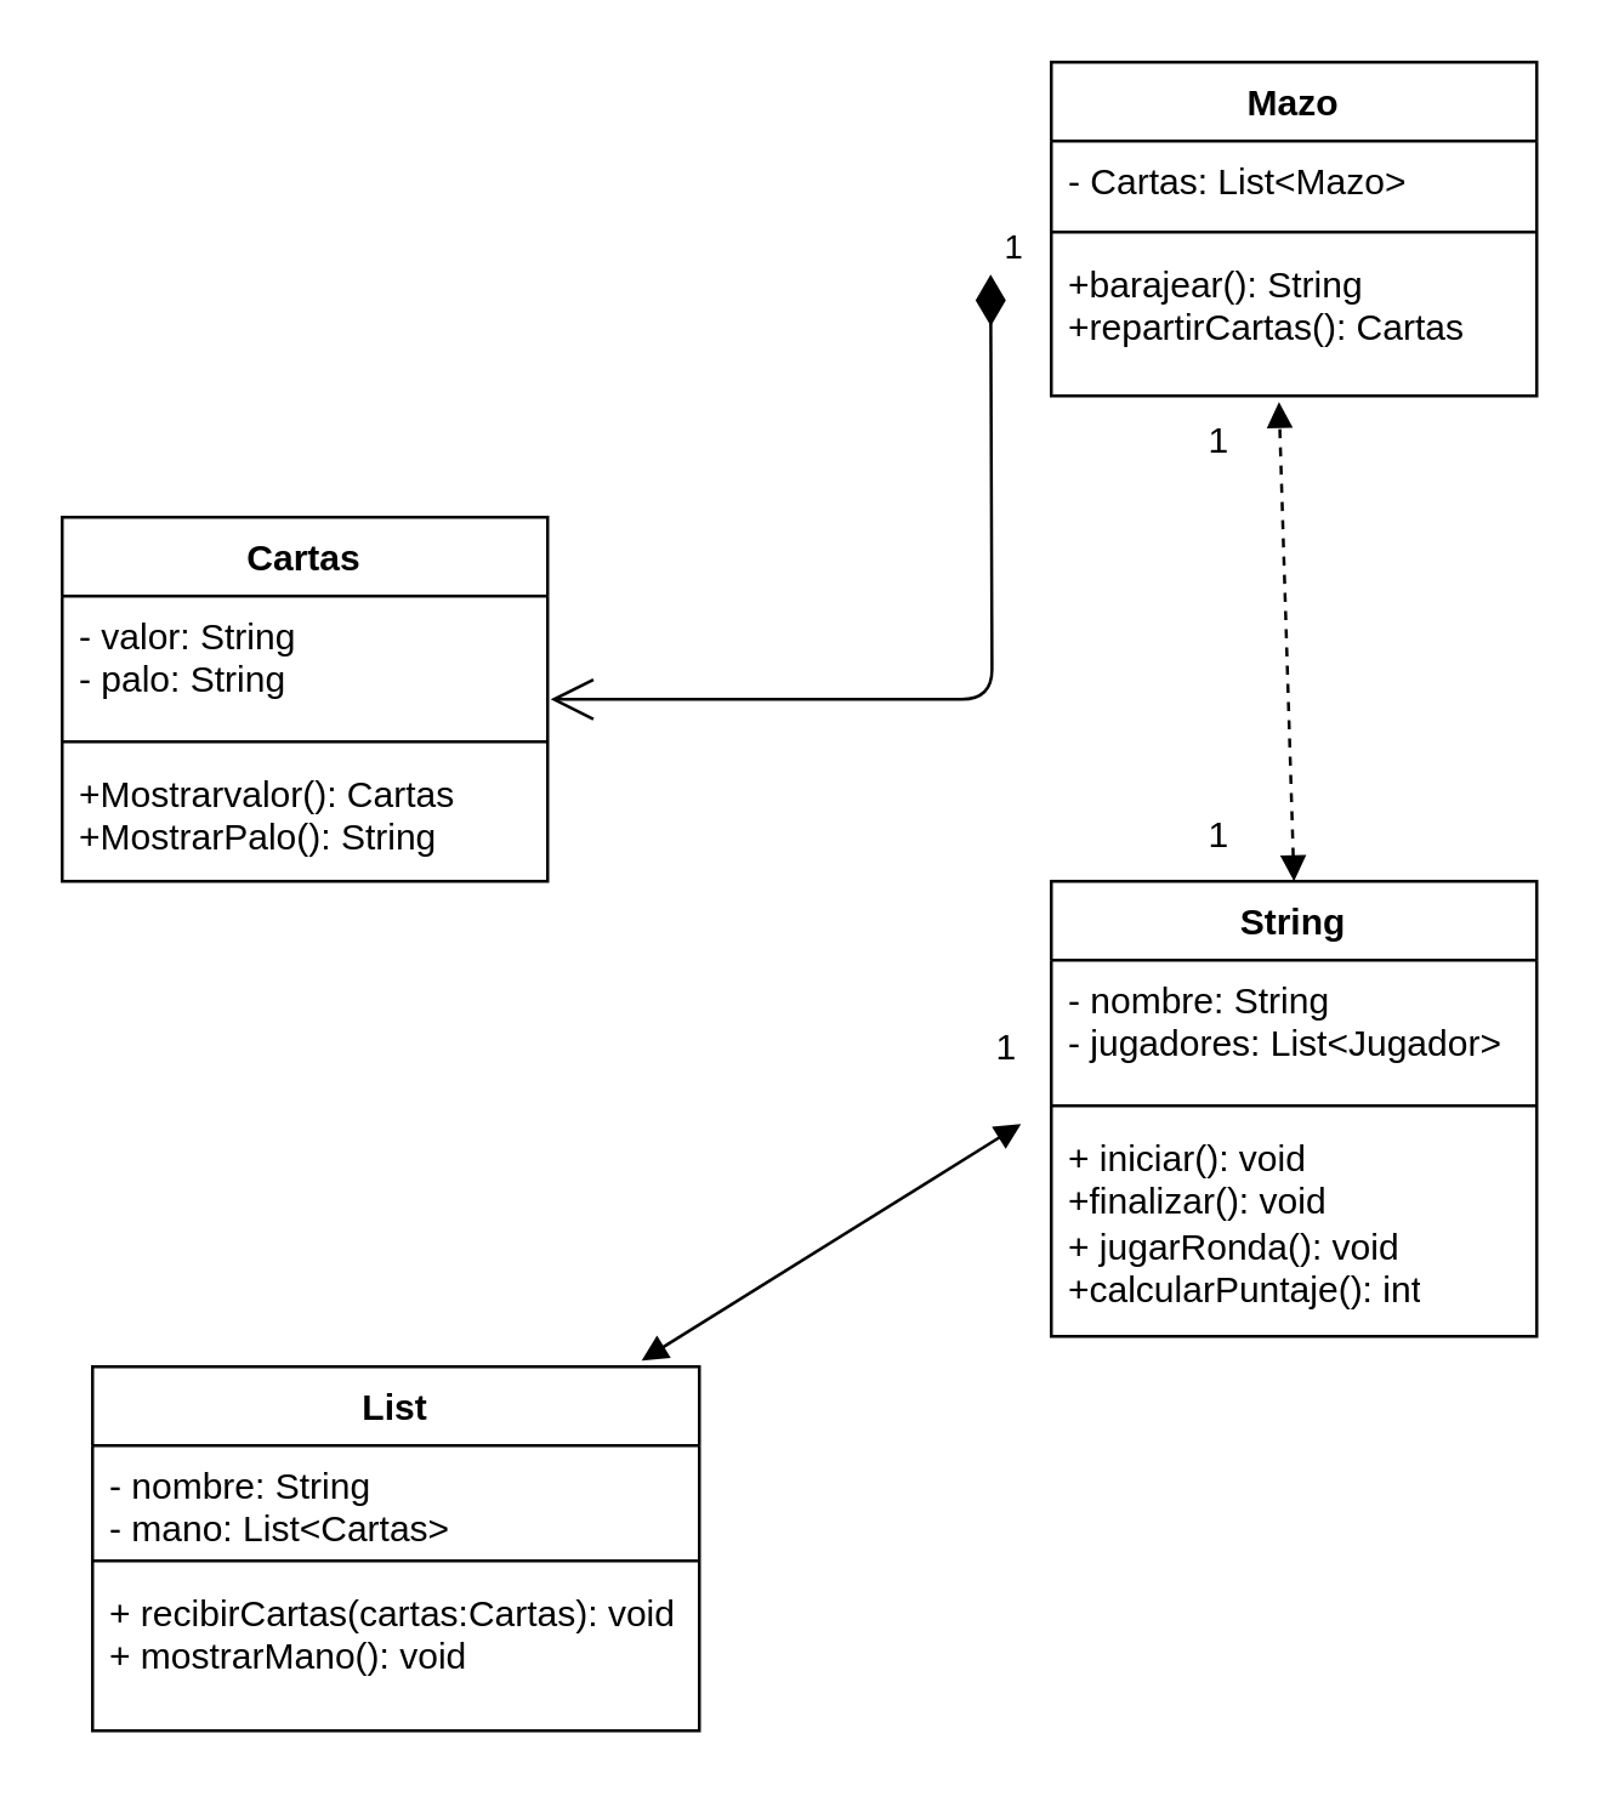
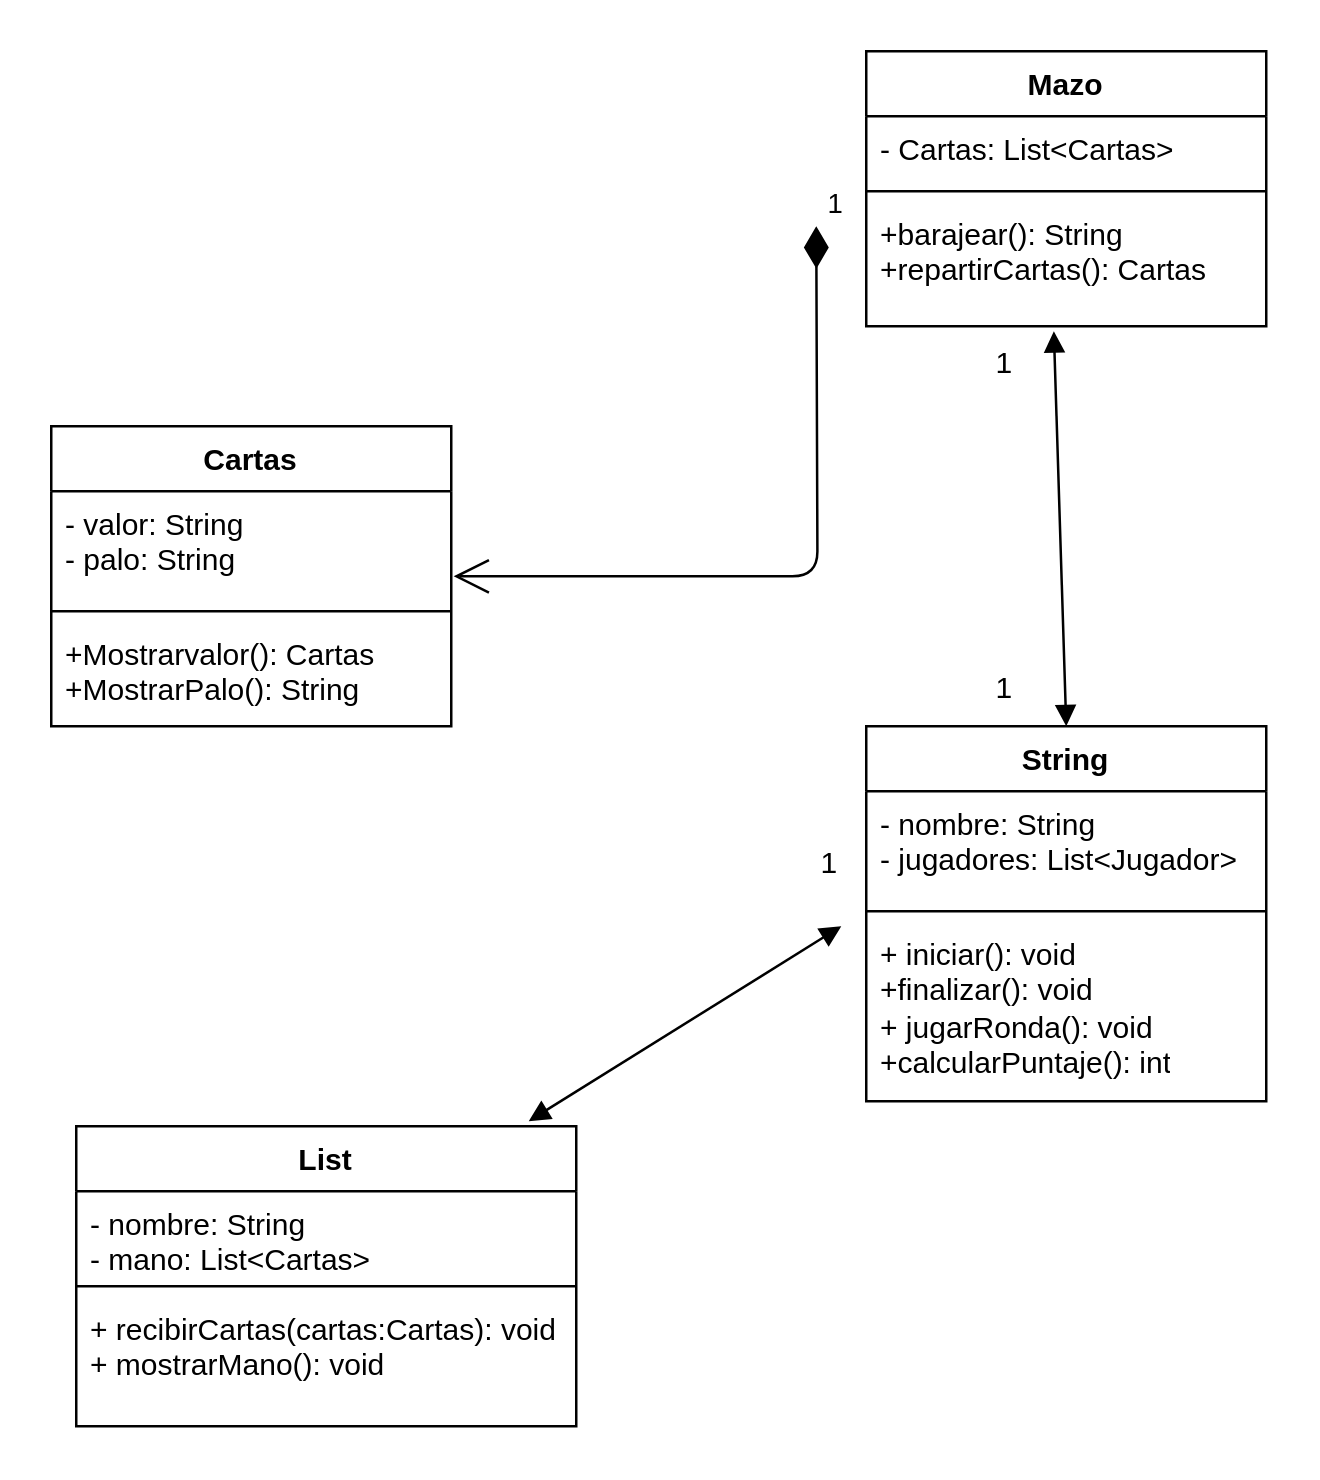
  <mxCell id="0" />
  <mxCell id="1" parent="0" />
  <mxCell id="2" value="Cartas" style="swimlane;fontStyle=1;align=center;verticalAlign=top;childLayout=stackLayout;horizontal=1;startSize=26;horizontalStack=0;resizeParent=1;resizeParentMax=0;resizeLast=0;collapsible=1;marginBottom=0;whiteSpace=wrap;html=1;" vertex="1" parent="1"><mxGeometry x="20" y="170" width="160" height="120" as="geometry" /></mxCell>
  <mxCell id="3" value="- valor: String&lt;div&gt;- palo: String&lt;/div&gt;" style="text;strokeColor=none;fillColor=none;align=left;verticalAlign=top;spacingLeft=4;spacingRight=4;overflow=hidden;rotatable=0;points=[[0,0.5],[1,0.5]];portConstraint=eastwest;whiteSpace=wrap;html=1;" vertex="1" parent="2"><mxGeometry y="26" width="160" height="44" as="geometry" /></mxCell>
  <mxCell id="4" value="" style="line;strokeWidth=1;fillColor=none;align=left;verticalAlign=middle;spacingTop=-1;spacingLeft=3;spacingRight=3;rotatable=0;labelPosition=right;points=[];portConstraint=eastwest;strokeColor=inherit;" vertex="1" parent="2"><mxGeometry y="70" width="160" height="8" as="geometry" /></mxCell>
  <mxCell id="5" value="+Mostrarvalor(): Cartas&lt;div&gt;+MostrarPalo(): String&lt;/div&gt;" style="text;strokeColor=none;fillColor=none;align=left;verticalAlign=top;spacingLeft=4;spacingRight=4;overflow=hidden;rotatable=0;points=[[0,0.5],[1,0.5]];portConstraint=eastwest;whiteSpace=wrap;html=1;" vertex="1" parent="2"><mxGeometry y="78" width="160" height="42" as="geometry" /></mxCell>
  <mxCell id="6" value="Mazo" style="swimlane;fontStyle=1;align=center;verticalAlign=top;childLayout=stackLayout;horizontal=1;startSize=26;horizontalStack=0;resizeParent=1;resizeParentMax=0;resizeLast=0;collapsible=1;marginBottom=0;whiteSpace=wrap;html=1;" vertex="1" parent="1"><mxGeometry x="346" y="20" width="160" height="110" as="geometry" /></mxCell>
- <mxCell id="7" value="- Cartas: List&amp;lt;Mazo&amp;gt;" style="text;strokeColor=none;fillColor=none;align=left;verticalAlign=top;spacingLeft=4;spacingRight=4;overflow=hidden;rotatable=0;points=[[0,0.5],[1,0.5]];portConstraint=eastwest;whiteSpace=wrap;html=1;" vertex="1" parent="6"><mxGeometry y="26" width="160" height="26" as="geometry" /></mxCell>
+ <mxCell id="7" value="- Cartas: List&amp;lt;Cartas&amp;gt;" style="text;strokeColor=none;fillColor=none;align=left;verticalAlign=top;spacingLeft=4;spacingRight=4;overflow=hidden;rotatable=0;points=[[0,0.5],[1,0.5]];portConstraint=eastwest;whiteSpace=wrap;html=1;" vertex="1" parent="6"><mxGeometry y="26" width="160" height="26" as="geometry" /></mxCell>
  <mxCell id="8" value="" style="line;strokeWidth=1;fillColor=none;align=left;verticalAlign=middle;spacingTop=-1;spacingLeft=3;spacingRight=3;rotatable=0;labelPosition=right;points=[];portConstraint=eastwest;strokeColor=inherit;" vertex="1" parent="6"><mxGeometry y="52" width="160" height="8" as="geometry" /></mxCell>
  <mxCell id="9" value="+barajear(): String&lt;div&gt;&lt;span style=&quot;background-color: transparent;&quot;&gt;+repartirCartas(): Cartas&lt;/span&gt;&lt;/div&gt;" style="text;strokeColor=none;fillColor=none;align=left;verticalAlign=top;spacingLeft=4;spacingRight=4;overflow=hidden;rotatable=0;points=[[0,0.5],[1,0.5]];portConstraint=eastwest;whiteSpace=wrap;html=1;" vertex="1" parent="6"><mxGeometry y="60" width="160" height="50" as="geometry" /></mxCell>
  <mxCell id="10" value="String" style="swimlane;fontStyle=1;align=center;verticalAlign=top;childLayout=stackLayout;horizontal=1;startSize=26;horizontalStack=0;resizeParent=1;resizeParentMax=0;resizeLast=0;collapsible=1;marginBottom=0;whiteSpace=wrap;html=1;" vertex="1" parent="1"><mxGeometry x="346" y="290" width="160" height="150" as="geometry" /></mxCell>
  <mxCell id="11" value="- nombre: String&lt;div&gt;- jugadores: List&amp;lt;Jugador&amp;gt;&lt;/div&gt;" style="text;strokeColor=none;fillColor=none;align=left;verticalAlign=top;spacingLeft=4;spacingRight=4;overflow=hidden;rotatable=0;points=[[0,0.5],[1,0.5]];portConstraint=eastwest;whiteSpace=wrap;html=1;" vertex="1" parent="10"><mxGeometry y="26" width="160" height="44" as="geometry" /></mxCell>
  <mxCell id="12" value="" style="line;strokeWidth=1;fillColor=none;align=left;verticalAlign=middle;spacingTop=-1;spacingLeft=3;spacingRight=3;rotatable=0;labelPosition=right;points=[];portConstraint=eastwest;strokeColor=inherit;" vertex="1" parent="10"><mxGeometry y="70" width="160" height="8" as="geometry" /></mxCell>
  <mxCell id="13" value="+ iniciar(): void&lt;div&gt;+finalizar(): void&lt;/div&gt;&lt;div&gt;+ jugarRonda(): void&lt;/div&gt;&lt;div&gt;+calcularPuntaje(): int&lt;/div&gt;" style="text;strokeColor=none;fillColor=none;align=left;verticalAlign=top;spacingLeft=4;spacingRight=4;overflow=hidden;rotatable=0;points=[[0,0.5],[1,0.5]];portConstraint=eastwest;whiteSpace=wrap;html=1;" vertex="1" parent="10"><mxGeometry y="78" width="160" height="72" as="geometry" /></mxCell>
  <mxCell id="14" value="List" style="swimlane;fontStyle=1;align=center;verticalAlign=top;childLayout=stackLayout;horizontal=1;startSize=26;horizontalStack=0;resizeParent=1;resizeParentMax=0;resizeLast=0;collapsible=1;marginBottom=0;whiteSpace=wrap;html=1;" vertex="1" parent="1"><mxGeometry x="30" y="450" width="200" height="120" as="geometry" /></mxCell>
  <mxCell id="15" value="- nombre: String&lt;div&gt;- mano: List&amp;lt;Cartas&amp;gt;&lt;/div&gt;" style="text;strokeColor=none;fillColor=none;align=left;verticalAlign=top;spacingLeft=4;spacingRight=4;overflow=hidden;rotatable=0;points=[[0,0.5],[1,0.5]];portConstraint=eastwest;whiteSpace=wrap;html=1;" vertex="1" parent="14"><mxGeometry y="26" width="200" height="34" as="geometry" /></mxCell>
  <mxCell id="16" value="" style="line;strokeWidth=1;fillColor=none;align=left;verticalAlign=middle;spacingTop=-1;spacingLeft=3;spacingRight=3;rotatable=0;labelPosition=right;points=[];portConstraint=eastwest;strokeColor=inherit;" vertex="1" parent="14"><mxGeometry y="60" width="200" height="8" as="geometry" /></mxCell>
  <mxCell id="17" value="+ recibirCartas(cartas:Cartas): void&lt;div&gt;+ mostrarMano(): void&lt;/div&gt;&lt;div&gt;&lt;br&gt;&lt;/div&gt;" style="text;strokeColor=none;fillColor=none;align=left;verticalAlign=top;spacingLeft=4;spacingRight=4;overflow=hidden;rotatable=0;points=[[0,0.5],[1,0.5]];portConstraint=eastwest;whiteSpace=wrap;html=1;" vertex="1" parent="14"><mxGeometry y="68" width="200" height="52" as="geometry" /></mxCell>
  <mxCell id="18" value="1" style="endArrow=open;html=1;endSize=12;startArrow=diamondThin;startSize=14;startFill=1;edgeStyle=orthogonalEdgeStyle;align=left;verticalAlign=bottom;entryX=1.006;entryY=0.773;entryDx=0;entryDy=0;entryPerimeter=0;" edge="1" parent="1" target="3"><mxGeometry x="-1" y="3" relative="1" as="geometry"><mxPoint x="326" y="90" as="sourcePoint" /><mxPoint x="346" y="120" as="targetPoint" /></mxGeometry></mxCell>
- <mxCell id="19" value="" style="endArrow=block;startArrow=block;endFill=1;startFill=1;html=1;exitX=0.5;exitY=0;exitDx=0;exitDy=0;entryX=0.469;entryY=1.04;entryDx=0;entryDy=0;entryPerimeter=0;dashed=1;" edge="1" parent="1" source="10" target="9"><mxGeometry width="160" relative="1" as="geometry"><mxPoint x="336" y="200" as="sourcePoint" /><mxPoint x="496" y="200" as="targetPoint" /></mxGeometry></mxCell>
+ <mxCell id="19" value="" style="endArrow=block;startArrow=block;endFill=1;startFill=1;html=1;exitX=0.5;exitY=0;exitDx=0;exitDy=0;entryX=0.469;entryY=1.04;entryDx=0;entryDy=0;entryPerimeter=0;" edge="1" parent="1" source="10" target="9"><mxGeometry width="160" relative="1" as="geometry"><mxPoint x="336" y="200" as="sourcePoint" /><mxPoint x="496" y="200" as="targetPoint" /></mxGeometry></mxCell>
  <mxCell id="20" value="1" style="text;html=1;align=center;verticalAlign=middle;resizable=0;points=[];autosize=1;strokeColor=none;fillColor=none;" vertex="1" parent="1"><mxGeometry x="386" y="260" width="30" height="30" as="geometry" /></mxCell>
  <mxCell id="21" value="1" style="text;html=1;align=center;verticalAlign=middle;resizable=0;points=[];autosize=1;strokeColor=none;fillColor=none;" vertex="1" parent="1"><mxGeometry x="386" y="130" width="30" height="30" as="geometry" /></mxCell>
  <mxCell id="22" value="" style="endArrow=block;startArrow=block;endFill=1;startFill=1;html=1;entryX=0.905;entryY=-0.017;entryDx=0;entryDy=0;entryPerimeter=0;" edge="1" parent="1" target="14"><mxGeometry width="160" relative="1" as="geometry"><mxPoint x="336" y="370" as="sourcePoint" /><mxPoint x="106" y="370" as="targetPoint" /></mxGeometry></mxCell>
  <mxCell id="23" value="1" style="text;html=1;align=center;verticalAlign=middle;resizable=0;points=[];autosize=1;strokeColor=none;fillColor=none;" vertex="1" parent="1"><mxGeometry x="316" y="330" width="30" height="30" as="geometry" /></mxCell>
